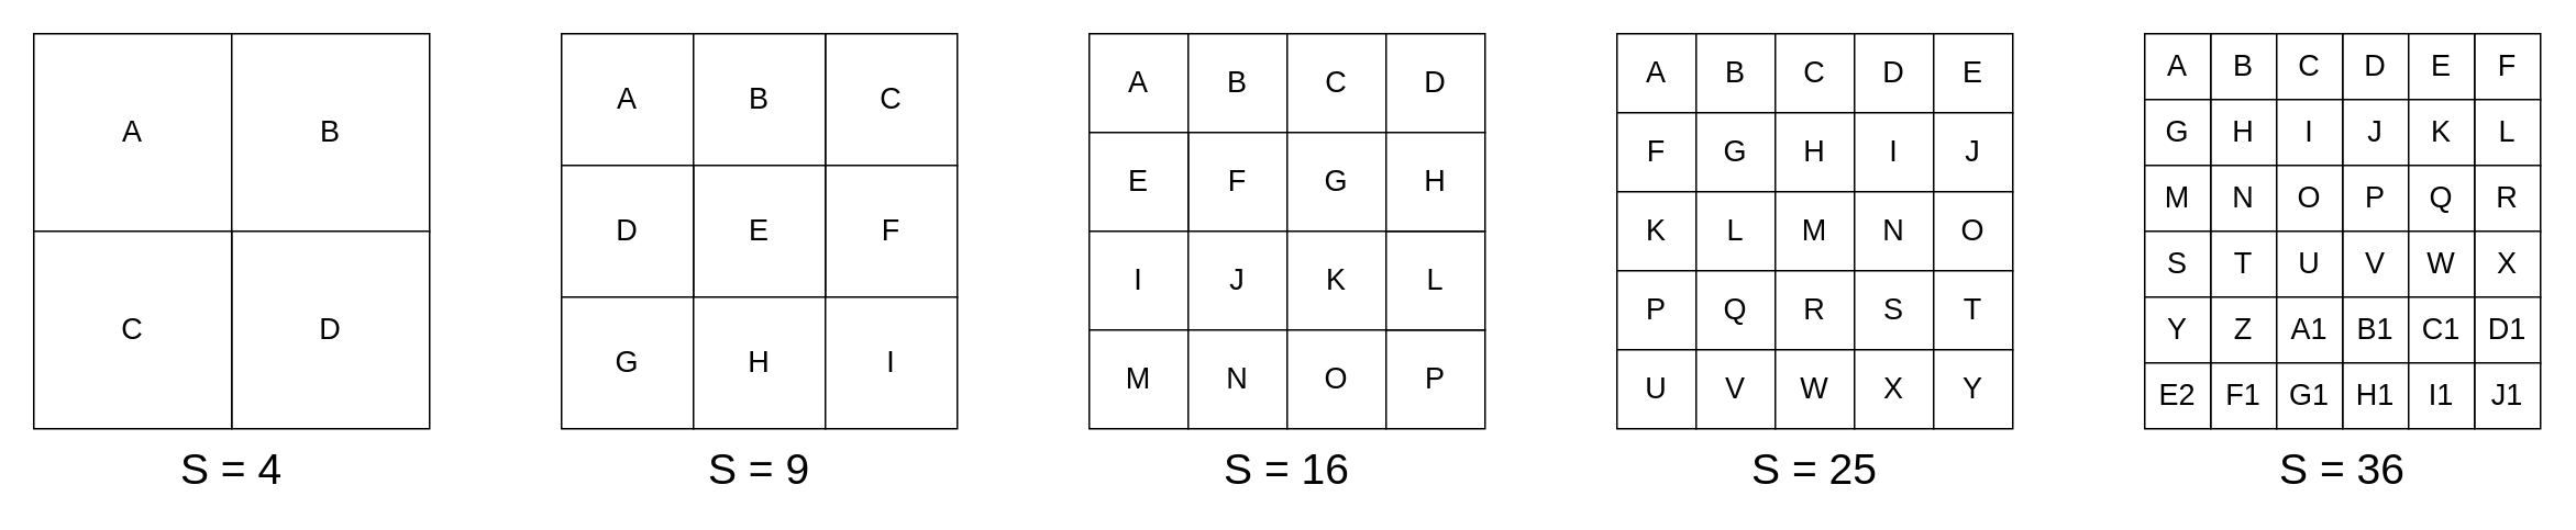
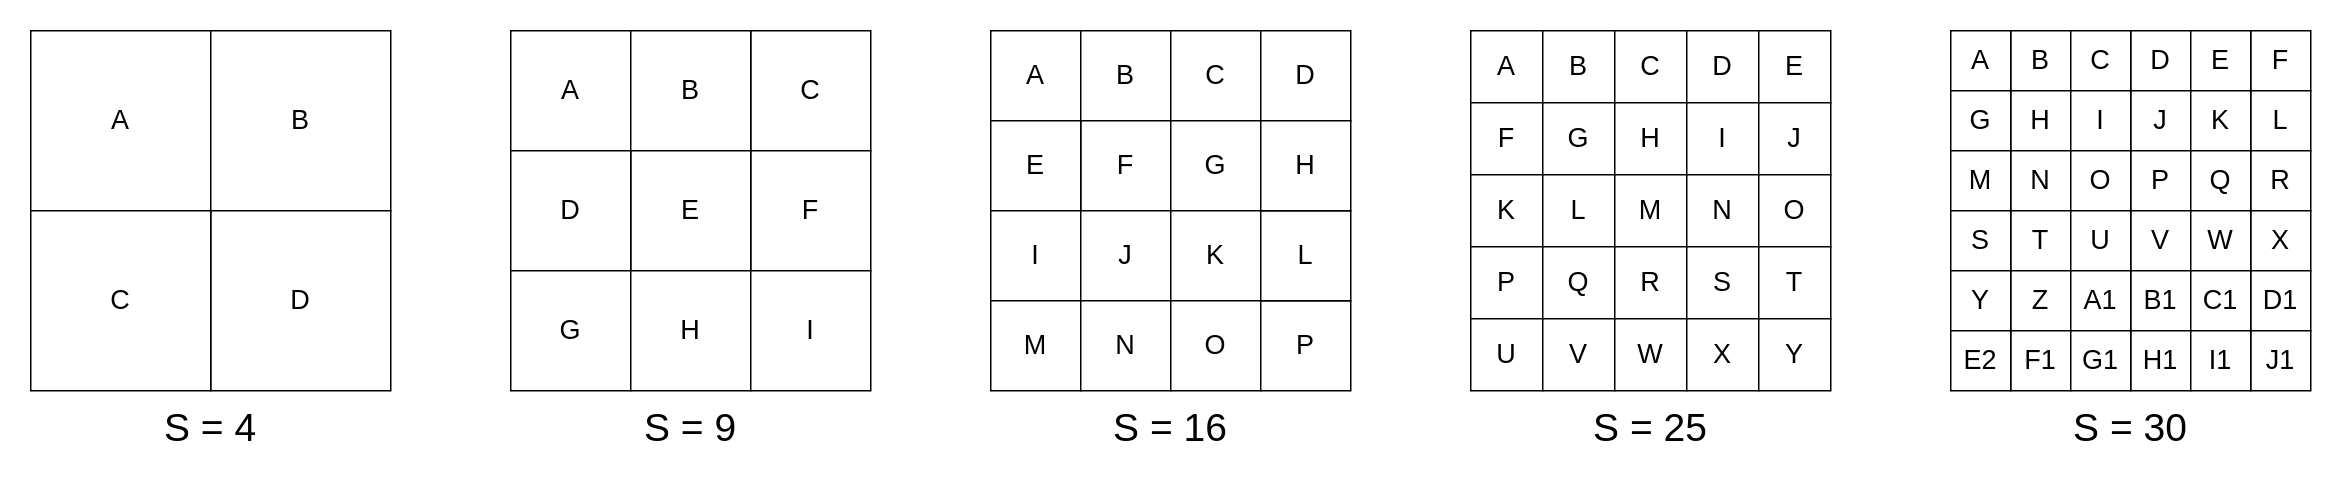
  <mxCell id="0" />
  <mxCell id="1" parent="0" />
  <mxCell id="2" value="C" style="whiteSpace=wrap;html=1;aspect=fixed;fontSize=18;" vertex="1" parent="1"><mxGeometry x="500" y="20" width="80" height="80" as="geometry" /></mxCell>
  <mxCell id="3" value="A" style="whiteSpace=wrap;html=1;aspect=fixed;fontSize=18;" vertex="1" parent="1"><mxGeometry x="340" y="20" width="80" height="80" as="geometry" /></mxCell>
  <mxCell id="4" value="B" style="whiteSpace=wrap;html=1;aspect=fixed;fontSize=18;" vertex="1" parent="1"><mxGeometry x="420" y="20" width="80" height="80" as="geometry" /></mxCell>
  <mxCell id="5" value="A" style="whiteSpace=wrap;html=1;aspect=fixed;fillColor=#FFFFFF;gradientColor=none;fontSize=18;" vertex="1" parent="1"><mxGeometry x="20" y="20" width="120" height="120" as="geometry" /></mxCell>
  <mxCell id="6" value="B" style="whiteSpace=wrap;html=1;aspect=fixed;fillColor=#FFFFFF;gradientColor=none;fontSize=18;" vertex="1" parent="1"><mxGeometry x="140" y="20" width="120" height="120" as="geometry" /></mxCell>
  <mxCell id="7" value="D" style="whiteSpace=wrap;html=1;aspect=fixed;fillColor=#FFFFFF;gradientColor=none;fontSize=18;" vertex="1" parent="1"><mxGeometry x="140" y="140" width="120" height="120" as="geometry" /></mxCell>
  <mxCell id="8" value="C" style="whiteSpace=wrap;html=1;aspect=fixed;fillColor=#FFFFFF;gradientColor=none;fontSize=18;" vertex="1" parent="1"><mxGeometry x="20" y="140" width="120" height="120" as="geometry" /></mxCell>
  <mxCell id="9" value="S = 4" style="text;html=1;strokeColor=none;fillColor=none;align=center;verticalAlign=middle;whiteSpace=wrap;rounded=0;opacity=50;fontSize=26;" vertex="1" parent="1"><mxGeometry x="20" y="270" width="240" height="30" as="geometry" /></mxCell>
  <mxCell id="10" value="S = 9" style="text;html=1;strokeColor=none;fillColor=none;align=center;verticalAlign=middle;whiteSpace=wrap;rounded=0;opacity=50;fontSize=26;" vertex="1" parent="1"><mxGeometry x="340" y="270" width="240" height="30" as="geometry" /></mxCell>
  <mxCell id="11" value="S = 16" style="text;html=1;strokeColor=none;fillColor=none;align=center;verticalAlign=middle;whiteSpace=wrap;rounded=0;opacity=50;fontSize=26;" vertex="1" parent="1"><mxGeometry x="660" y="270" width="240" height="30" as="geometry" /></mxCell>
  <mxCell id="12" value="S = 25" style="text;html=1;strokeColor=none;fillColor=none;align=center;verticalAlign=middle;whiteSpace=wrap;rounded=0;opacity=50;fontSize=26;" vertex="1" parent="1"><mxGeometry x="980" y="270" width="240" height="30" as="geometry" /></mxCell>
  <mxCell id="13" value="F" style="whiteSpace=wrap;html=1;aspect=fixed;fontSize=18;" vertex="1" parent="1"><mxGeometry x="500" y="100" width="80" height="80" as="geometry" /></mxCell>
  <mxCell id="14" value="E" style="whiteSpace=wrap;html=1;aspect=fixed;fontSize=18;" vertex="1" parent="1"><mxGeometry x="420" y="100" width="80" height="80" as="geometry" /></mxCell>
  <mxCell id="15" value="D" style="whiteSpace=wrap;html=1;aspect=fixed;fontSize=18;" vertex="1" parent="1"><mxGeometry x="340" y="100" width="80" height="80" as="geometry" /></mxCell>
  <mxCell id="16" value="G" style="whiteSpace=wrap;html=1;aspect=fixed;fontSize=18;" vertex="1" parent="1"><mxGeometry x="340" y="180" width="80" height="80" as="geometry" /></mxCell>
  <mxCell id="17" value="H" style="whiteSpace=wrap;html=1;aspect=fixed;fontSize=18;" vertex="1" parent="1"><mxGeometry x="420" y="180" width="80" height="80" as="geometry" /></mxCell>
  <mxCell id="18" value="I" style="whiteSpace=wrap;html=1;aspect=fixed;fontSize=18;" vertex="1" parent="1"><mxGeometry x="500" y="180" width="80" height="80" as="geometry" /></mxCell>
  <mxCell id="19" value="A" style="whiteSpace=wrap;html=1;aspect=fixed;fillColor=#FFFFFF;gradientColor=none;fontSize=18;" vertex="1" parent="1"><mxGeometry x="660" y="20" width="60" height="60" as="geometry" /></mxCell>
  <mxCell id="20" value="B" style="whiteSpace=wrap;html=1;aspect=fixed;fillColor=#FFFFFF;gradientColor=none;fontSize=18;" vertex="1" parent="1"><mxGeometry x="720" y="20" width="60" height="60" as="geometry" /></mxCell>
  <mxCell id="21" value="C" style="whiteSpace=wrap;html=1;aspect=fixed;fillColor=#FFFFFF;gradientColor=none;fontSize=18;" vertex="1" parent="1"><mxGeometry x="780" y="20" width="60" height="60" as="geometry" /></mxCell>
  <mxCell id="22" value="D" style="whiteSpace=wrap;html=1;aspect=fixed;fillColor=#FFFFFF;gradientColor=none;fontSize=18;" vertex="1" parent="1"><mxGeometry x="840" y="20" width="60" height="60" as="geometry" /></mxCell>
  <mxCell id="23" value="F" style="whiteSpace=wrap;html=1;aspect=fixed;fillColor=#FFFFFF;gradientColor=none;fontSize=18;" vertex="1" parent="1"><mxGeometry x="720" y="80" width="60" height="60" as="geometry" /></mxCell>
  <mxCell id="24" value="E" style="whiteSpace=wrap;html=1;aspect=fixed;fillColor=#FFFFFF;gradientColor=none;fontSize=18;" vertex="1" parent="1"><mxGeometry x="660" y="80" width="60" height="60" as="geometry" /></mxCell>
  <mxCell id="25" value="I" style="whiteSpace=wrap;html=1;aspect=fixed;fillColor=#FFFFFF;gradientColor=none;fontSize=18;" vertex="1" parent="1"><mxGeometry x="660" y="140" width="60" height="60" as="geometry" /></mxCell>
  <mxCell id="26" value="J" style="whiteSpace=wrap;html=1;aspect=fixed;fillColor=#FFFFFF;gradientColor=none;fontSize=18;" vertex="1" parent="1"><mxGeometry x="720" y="140" width="60" height="60" as="geometry" /></mxCell>
  <mxCell id="27" value="G" style="whiteSpace=wrap;html=1;aspect=fixed;fillColor=#FFFFFF;gradientColor=none;fontSize=18;" vertex="1" parent="1"><mxGeometry x="780" y="80" width="60" height="60" as="geometry" /></mxCell>
  <mxCell id="28" value="K" style="whiteSpace=wrap;html=1;aspect=fixed;fillColor=#FFFFFF;gradientColor=none;fontSize=18;" vertex="1" parent="1"><mxGeometry x="780" y="140" width="60" height="60" as="geometry" /></mxCell>
  <mxCell id="29" value="M" style="whiteSpace=wrap;html=1;aspect=fixed;fillColor=#FFFFFF;gradientColor=none;fontSize=18;" vertex="1" parent="1"><mxGeometry x="660" y="200" width="60" height="60" as="geometry" /></mxCell>
  <mxCell id="30" value="N" style="whiteSpace=wrap;html=1;aspect=fixed;fillColor=#FFFFFF;gradientColor=none;fontSize=18;" vertex="1" parent="1"><mxGeometry x="720" y="200" width="60" height="60" as="geometry" /></mxCell>
  <mxCell id="31" value="O" style="whiteSpace=wrap;html=1;aspect=fixed;fillColor=#FFFFFF;gradientColor=none;fontSize=18;" vertex="1" parent="1"><mxGeometry x="780" y="200" width="60" height="60" as="geometry" /></mxCell>
  <mxCell id="32" value="P" style="whiteSpace=wrap;html=1;aspect=fixed;fillColor=#FFFFFF;gradientColor=none;fontSize=18;" vertex="1" parent="1"><mxGeometry x="840" y="200" width="60" height="60" as="geometry" /></mxCell>
  <mxCell id="33" value="L" style="whiteSpace=wrap;html=1;aspect=fixed;fillColor=#FFFFFF;gradientColor=none;fontSize=18;" vertex="1" parent="1"><mxGeometry x="840" y="140" width="60" height="60" as="geometry" /></mxCell>
  <mxCell id="34" value="H" style="whiteSpace=wrap;html=1;aspect=fixed;fillColor=#FFFFFF;gradientColor=none;fontSize=18;" vertex="1" parent="1"><mxGeometry x="840" y="80" width="60" height="60" as="geometry" /></mxCell>
  <mxCell id="35" value="D" style="whiteSpace=wrap;html=1;aspect=fixed;fillColor=#FFFFFF;gradientColor=none;fontSize=18;" vertex="1" parent="1"><mxGeometry x="1420" y="20" width="40" height="40" as="geometry" /></mxCell>
  <mxCell id="36" value="J" style="whiteSpace=wrap;html=1;aspect=fixed;fillColor=#FFFFFF;gradientColor=none;fontSize=18;" vertex="1" parent="1"><mxGeometry x="1420" y="60" width="40" height="40" as="geometry" /></mxCell>
  <mxCell id="37" value="P" style="whiteSpace=wrap;html=1;aspect=fixed;fillColor=#FFFFFF;gradientColor=none;fontSize=18;" vertex="1" parent="1"><mxGeometry x="1420" y="100" width="40" height="40" as="geometry" /></mxCell>
  <mxCell id="38" value="V" style="whiteSpace=wrap;html=1;aspect=fixed;fillColor=#FFFFFF;gradientColor=none;fontSize=18;" vertex="1" parent="1"><mxGeometry x="1420" y="140" width="40" height="40" as="geometry" /></mxCell>
  <mxCell id="39" value="B1" style="whiteSpace=wrap;html=1;aspect=fixed;fillColor=#FFFFFF;gradientColor=none;fontSize=18;" vertex="1" parent="1"><mxGeometry x="1420" y="180" width="40" height="40" as="geometry" /></mxCell>
  <mxCell id="40" value="H1" style="whiteSpace=wrap;html=1;aspect=fixed;fillColor=#FFFFFF;gradientColor=none;fontSize=18;" vertex="1" parent="1"><mxGeometry x="1420" y="220" width="40" height="40" as="geometry" /></mxCell>
  <mxCell id="41" value="A" style="whiteSpace=wrap;html=1;aspect=fixed;fillColor=#FFFFFF;gradientColor=none;fontSize=18;" vertex="1" parent="1"><mxGeometry x="980" y="20" width="48" height="48" as="geometry" /></mxCell>
  <mxCell id="42" value="B" style="whiteSpace=wrap;html=1;aspect=fixed;fillColor=#FFFFFF;gradientColor=none;fontSize=18;" vertex="1" parent="1"><mxGeometry x="1028" y="20" width="48" height="48" as="geometry" /></mxCell>
  <mxCell id="43" value="C" style="whiteSpace=wrap;html=1;aspect=fixed;fillColor=#FFFFFF;gradientColor=none;fontSize=18;" vertex="1" parent="1"><mxGeometry x="1076" y="20" width="48" height="48" as="geometry" /></mxCell>
  <mxCell id="44" value="D" style="whiteSpace=wrap;html=1;aspect=fixed;fillColor=#FFFFFF;gradientColor=none;fontSize=18;" vertex="1" parent="1"><mxGeometry x="1124" y="20" width="48" height="48" as="geometry" /></mxCell>
  <mxCell id="45" value="E" style="whiteSpace=wrap;html=1;aspect=fixed;fillColor=#FFFFFF;gradientColor=none;fontSize=18;" vertex="1" parent="1"><mxGeometry x="1172" y="20" width="48" height="48" as="geometry" /></mxCell>
  <mxCell id="46" value="F" style="whiteSpace=wrap;html=1;aspect=fixed;fillColor=#FFFFFF;gradientColor=none;fontSize=18;" vertex="1" parent="1"><mxGeometry x="980" y="68" width="48" height="48" as="geometry" /></mxCell>
  <mxCell id="47" value="G" style="whiteSpace=wrap;html=1;aspect=fixed;fillColor=#FFFFFF;gradientColor=none;fontSize=18;" vertex="1" parent="1"><mxGeometry x="1028" y="68" width="48" height="48" as="geometry" /></mxCell>
  <mxCell id="48" value="H" style="whiteSpace=wrap;html=1;aspect=fixed;fillColor=#FFFFFF;gradientColor=none;fontSize=18;" vertex="1" parent="1"><mxGeometry x="1076" y="68" width="48" height="48" as="geometry" /></mxCell>
  <mxCell id="49" value="I" style="whiteSpace=wrap;html=1;aspect=fixed;fillColor=#FFFFFF;gradientColor=none;fontSize=18;" vertex="1" parent="1"><mxGeometry x="1124" y="68" width="48" height="48" as="geometry" /></mxCell>
  <mxCell id="50" value="J" style="whiteSpace=wrap;html=1;aspect=fixed;fillColor=#FFFFFF;gradientColor=none;fontSize=18;" vertex="1" parent="1"><mxGeometry x="1172" y="68" width="48" height="48" as="geometry" /></mxCell>
  <mxCell id="51" value="K" style="whiteSpace=wrap;html=1;aspect=fixed;fillColor=#FFFFFF;gradientColor=none;fontSize=18;" vertex="1" parent="1"><mxGeometry x="980" y="116" width="48" height="48" as="geometry" /></mxCell>
  <mxCell id="52" value="L" style="whiteSpace=wrap;html=1;aspect=fixed;fillColor=#FFFFFF;gradientColor=none;fontSize=18;" vertex="1" parent="1"><mxGeometry x="1028" y="116" width="48" height="48" as="geometry" /></mxCell>
  <mxCell id="53" value="M" style="whiteSpace=wrap;html=1;aspect=fixed;fillColor=#FFFFFF;gradientColor=none;fontSize=18;" vertex="1" parent="1"><mxGeometry x="1076" y="116" width="48" height="48" as="geometry" /></mxCell>
  <mxCell id="54" value="N" style="whiteSpace=wrap;html=1;aspect=fixed;fillColor=#FFFFFF;gradientColor=none;fontSize=18;" vertex="1" parent="1"><mxGeometry x="1124" y="116" width="48" height="48" as="geometry" /></mxCell>
  <mxCell id="55" value="O" style="whiteSpace=wrap;html=1;aspect=fixed;fillColor=#FFFFFF;gradientColor=none;fontSize=18;" vertex="1" parent="1"><mxGeometry x="1172" y="116" width="48" height="48" as="geometry" /></mxCell>
  <mxCell id="56" value="P" style="whiteSpace=wrap;html=1;aspect=fixed;fillColor=#FFFFFF;gradientColor=none;fontSize=18;" vertex="1" parent="1"><mxGeometry x="980" y="164" width="48" height="48" as="geometry" /></mxCell>
  <mxCell id="57" value="Q" style="whiteSpace=wrap;html=1;aspect=fixed;fillColor=#FFFFFF;gradientColor=none;fontSize=18;" vertex="1" parent="1"><mxGeometry x="1028" y="164" width="48" height="48" as="geometry" /></mxCell>
  <mxCell id="58" value="R" style="whiteSpace=wrap;html=1;aspect=fixed;fillColor=#FFFFFF;gradientColor=none;fontSize=18;" vertex="1" parent="1"><mxGeometry x="1076" y="164" width="48" height="48" as="geometry" /></mxCell>
  <mxCell id="59" value="S" style="whiteSpace=wrap;html=1;aspect=fixed;fillColor=#FFFFFF;gradientColor=none;fontSize=18;" vertex="1" parent="1"><mxGeometry x="1124" y="164" width="48" height="48" as="geometry" /></mxCell>
  <mxCell id="60" value="T" style="whiteSpace=wrap;html=1;aspect=fixed;fillColor=#FFFFFF;gradientColor=none;fontSize=18;" vertex="1" parent="1"><mxGeometry x="1172" y="164" width="48" height="48" as="geometry" /></mxCell>
  <mxCell id="61" value="U" style="whiteSpace=wrap;html=1;aspect=fixed;fillColor=#FFFFFF;gradientColor=none;fontSize=18;" vertex="1" parent="1"><mxGeometry x="980" y="212" width="48" height="48" as="geometry" /></mxCell>
  <mxCell id="62" value="V" style="whiteSpace=wrap;html=1;aspect=fixed;fillColor=#FFFFFF;gradientColor=none;fontSize=18;" vertex="1" parent="1"><mxGeometry x="1028" y="212" width="48" height="48" as="geometry" /></mxCell>
  <mxCell id="63" value="W" style="whiteSpace=wrap;html=1;aspect=fixed;fillColor=#FFFFFF;gradientColor=none;fontSize=18;" vertex="1" parent="1"><mxGeometry x="1076" y="212" width="48" height="48" as="geometry" /></mxCell>
  <mxCell id="64" value="X" style="whiteSpace=wrap;html=1;aspect=fixed;fillColor=#FFFFFF;gradientColor=none;fontSize=18;" vertex="1" parent="1"><mxGeometry x="1124" y="212" width="48" height="48" as="geometry" /></mxCell>
  <mxCell id="65" value="Y" style="whiteSpace=wrap;html=1;aspect=fixed;fillColor=#FFFFFF;gradientColor=none;fontSize=18;" vertex="1" parent="1"><mxGeometry x="1172" y="212" width="48" height="48" as="geometry" /></mxCell>
- <mxCell id="66" value="S = 36" style="text;html=1;strokeColor=none;fillColor=none;align=center;verticalAlign=middle;whiteSpace=wrap;rounded=0;opacity=50;fontSize=26;" vertex="1" parent="1"><mxGeometry x="1300" y="270" width="240" height="30" as="geometry" /></mxCell>
+ <mxCell id="66" value="S = 30" style="text;html=1;strokeColor=none;fillColor=none;align=center;verticalAlign=middle;whiteSpace=wrap;rounded=0;opacity=50;fontSize=26;" vertex="1" parent="1"><mxGeometry x="1300" y="270" width="240" height="30" as="geometry" /></mxCell>
  <mxCell id="67" value="F" style="whiteSpace=wrap;html=1;aspect=fixed;fillColor=#FFFFFF;gradientColor=none;fontSize=18;" vertex="1" parent="1"><mxGeometry x="1500" y="20" width="40" height="40" as="geometry" /></mxCell>
  <mxCell id="68" value="L" style="whiteSpace=wrap;html=1;aspect=fixed;fillColor=#FFFFFF;gradientColor=none;fontSize=18;" vertex="1" parent="1"><mxGeometry x="1500" y="60" width="40" height="40" as="geometry" /></mxCell>
  <mxCell id="69" value="R" style="whiteSpace=wrap;html=1;aspect=fixed;fillColor=#FFFFFF;gradientColor=none;fontSize=18;" vertex="1" parent="1"><mxGeometry x="1500" y="100" width="40" height="40" as="geometry" /></mxCell>
  <mxCell id="70" value="X" style="whiteSpace=wrap;html=1;aspect=fixed;fillColor=#FFFFFF;gradientColor=none;fontSize=18;" vertex="1" parent="1"><mxGeometry x="1500" y="140" width="40" height="40" as="geometry" /></mxCell>
  <mxCell id="71" value="D1" style="whiteSpace=wrap;html=1;aspect=fixed;fillColor=#FFFFFF;gradientColor=none;fontSize=18;" vertex="1" parent="1"><mxGeometry x="1500" y="180" width="40" height="40" as="geometry" /></mxCell>
  <mxCell id="72" value="J1" style="whiteSpace=wrap;html=1;aspect=fixed;fillColor=#FFFFFF;gradientColor=none;fontSize=18;" vertex="1" parent="1"><mxGeometry x="1500" y="220" width="40" height="40" as="geometry" /></mxCell>
  <mxCell id="73" value="E" style="whiteSpace=wrap;html=1;aspect=fixed;fillColor=#FFFFFF;gradientColor=none;fontSize=18;" vertex="1" parent="1"><mxGeometry x="1460" y="20" width="40" height="40" as="geometry" /></mxCell>
  <mxCell id="74" value="K" style="whiteSpace=wrap;html=1;aspect=fixed;fillColor=#FFFFFF;gradientColor=none;fontSize=18;" vertex="1" parent="1"><mxGeometry x="1460" y="60" width="40" height="40" as="geometry" /></mxCell>
  <mxCell id="75" value="Q" style="whiteSpace=wrap;html=1;aspect=fixed;fillColor=#FFFFFF;gradientColor=none;fontSize=18;" vertex="1" parent="1"><mxGeometry x="1460" y="100" width="40" height="40" as="geometry" /></mxCell>
  <mxCell id="76" value="W" style="whiteSpace=wrap;html=1;aspect=fixed;fillColor=#FFFFFF;gradientColor=none;fontSize=18;" vertex="1" parent="1"><mxGeometry x="1460" y="140" width="40" height="40" as="geometry" /></mxCell>
  <mxCell id="77" value="C1" style="whiteSpace=wrap;html=1;aspect=fixed;fillColor=#FFFFFF;gradientColor=none;fontSize=18;" vertex="1" parent="1"><mxGeometry x="1460" y="180" width="40" height="40" as="geometry" /></mxCell>
  <mxCell id="78" value="I1" style="whiteSpace=wrap;html=1;aspect=fixed;fillColor=#FFFFFF;gradientColor=none;fontSize=18;" vertex="1" parent="1"><mxGeometry x="1460" y="220" width="40" height="40" as="geometry" /></mxCell>
  <mxCell id="79" value="B" style="whiteSpace=wrap;html=1;aspect=fixed;fillColor=#FFFFFF;gradientColor=none;fontSize=18;" vertex="1" parent="1"><mxGeometry x="1340" y="20" width="40" height="40" as="geometry" /></mxCell>
  <mxCell id="80" value="H" style="whiteSpace=wrap;html=1;aspect=fixed;fillColor=#FFFFFF;gradientColor=none;fontSize=18;" vertex="1" parent="1"><mxGeometry x="1340" y="60" width="40" height="40" as="geometry" /></mxCell>
  <mxCell id="81" value="N" style="whiteSpace=wrap;html=1;aspect=fixed;fillColor=#FFFFFF;gradientColor=none;fontSize=18;" vertex="1" parent="1"><mxGeometry x="1340" y="100" width="40" height="40" as="geometry" /></mxCell>
  <mxCell id="82" value="T" style="whiteSpace=wrap;html=1;aspect=fixed;fillColor=#FFFFFF;gradientColor=none;fontSize=18;" vertex="1" parent="1"><mxGeometry x="1340" y="140" width="40" height="40" as="geometry" /></mxCell>
  <mxCell id="83" value="Z" style="whiteSpace=wrap;html=1;aspect=fixed;fillColor=#FFFFFF;gradientColor=none;fontSize=18;" vertex="1" parent="1"><mxGeometry x="1340" y="180" width="40" height="40" as="geometry" /></mxCell>
  <mxCell id="84" value="F1" style="whiteSpace=wrap;html=1;aspect=fixed;fillColor=#FFFFFF;gradientColor=none;fontSize=18;" vertex="1" parent="1"><mxGeometry x="1340" y="220" width="40" height="40" as="geometry" /></mxCell>
  <mxCell id="85" value="A" style="whiteSpace=wrap;html=1;aspect=fixed;fillColor=#FFFFFF;gradientColor=none;fontSize=18;" vertex="1" parent="1"><mxGeometry x="1300" y="20" width="40" height="40" as="geometry" /></mxCell>
  <mxCell id="86" value="G" style="whiteSpace=wrap;html=1;aspect=fixed;fillColor=#FFFFFF;gradientColor=none;fontSize=18;" vertex="1" parent="1"><mxGeometry x="1300" y="60" width="40" height="40" as="geometry" /></mxCell>
  <mxCell id="87" value="M" style="whiteSpace=wrap;html=1;aspect=fixed;fillColor=#FFFFFF;gradientColor=none;fontSize=18;" vertex="1" parent="1"><mxGeometry x="1300" y="100" width="40" height="40" as="geometry" /></mxCell>
  <mxCell id="88" value="S" style="whiteSpace=wrap;html=1;aspect=fixed;fillColor=#FFFFFF;gradientColor=none;fontSize=18;" vertex="1" parent="1"><mxGeometry x="1300" y="140" width="40" height="40" as="geometry" /></mxCell>
  <mxCell id="89" value="Y" style="whiteSpace=wrap;html=1;aspect=fixed;fillColor=#FFFFFF;gradientColor=none;fontSize=18;" vertex="1" parent="1"><mxGeometry x="1300" y="180" width="40" height="40" as="geometry" /></mxCell>
  <mxCell id="90" value="E2" style="whiteSpace=wrap;html=1;aspect=fixed;fillColor=#FFFFFF;gradientColor=none;fontSize=18;" vertex="1" parent="1"><mxGeometry x="1300" y="220" width="40" height="40" as="geometry" /></mxCell>
  <mxCell id="91" value="C" style="whiteSpace=wrap;html=1;aspect=fixed;fillColor=#FFFFFF;gradientColor=none;fontSize=18;" vertex="1" parent="1"><mxGeometry x="1380" y="20" width="40" height="40" as="geometry" /></mxCell>
  <mxCell id="92" value="I" style="whiteSpace=wrap;html=1;aspect=fixed;fillColor=#FFFFFF;gradientColor=none;fontSize=18;" vertex="1" parent="1"><mxGeometry x="1380" y="60" width="40" height="40" as="geometry" /></mxCell>
  <mxCell id="93" value="O" style="whiteSpace=wrap;html=1;aspect=fixed;fillColor=#FFFFFF;gradientColor=none;fontSize=18;" vertex="1" parent="1"><mxGeometry x="1380" y="100" width="40" height="40" as="geometry" /></mxCell>
  <mxCell id="94" value="U" style="whiteSpace=wrap;html=1;aspect=fixed;fillColor=#FFFFFF;gradientColor=none;fontSize=18;" vertex="1" parent="1"><mxGeometry x="1380" y="140" width="40" height="40" as="geometry" /></mxCell>
  <mxCell id="95" value="A1" style="whiteSpace=wrap;html=1;aspect=fixed;fillColor=#FFFFFF;gradientColor=none;fontSize=18;" vertex="1" parent="1"><mxGeometry x="1380" y="180" width="40" height="40" as="geometry" /></mxCell>
  <mxCell id="96" value="G1" style="whiteSpace=wrap;html=1;aspect=fixed;fillColor=#FFFFFF;gradientColor=none;fontSize=18;" vertex="1" parent="1"><mxGeometry x="1380" y="220" width="40" height="40" as="geometry" /></mxCell>
